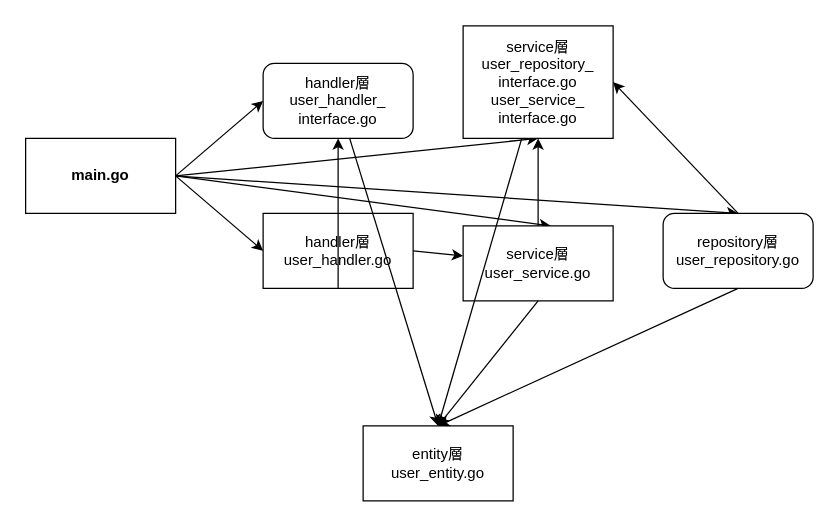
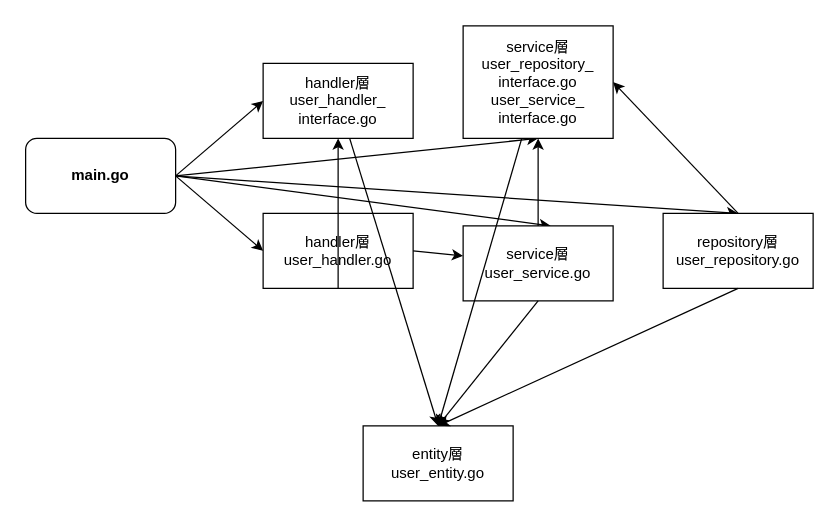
  <mxCell id="0" />
  <mxCell id="1" parent="0" />
  <mxCell id="2" style="edgeStyle=none;html=1;entryX=0.5;entryY=1;entryDx=0;entryDy=0;exitX=1;exitY=0.5;exitDx=0;exitDy=0;" edge="1" parent="1" source="5" target="19"><mxGeometry relative="1" as="geometry" /></mxCell>
  <mxCell id="3" style="edgeStyle=none;html=1;entryX=0.5;entryY=0;entryDx=0;entryDy=0;exitX=0.99;exitY=0.499;exitDx=0;exitDy=0;exitPerimeter=0;" edge="1" parent="1" source="5" target="11"><mxGeometry relative="1" as="geometry" /></mxCell>
  <mxCell id="4" style="edgeStyle=none;html=1;entryX=0.583;entryY=0;entryDx=0;entryDy=0;entryPerimeter=0;exitX=1;exitY=0.5;exitDx=0;exitDy=0;" edge="1" parent="1" source="5" target="9"><mxGeometry relative="1" as="geometry" /></mxCell>
- <mxCell id="5" value="main.go" style="rounded=0;whiteSpace=wrap;html=1;fontStyle=1" parent="1" vertex="1"><mxGeometry x="20" y="110" width="120" height="60" as="geometry" /></mxCell>
+ <mxCell id="5" value="main.go" style="whiteSpace=wrap;html=1;fontStyle=1;rounded=1;" parent="1" vertex="1"><mxGeometry x="20" y="110" width="120" height="60" as="geometry" /></mxCell>
  <mxCell id="6" style="edgeStyle=none;html=1;exitX=1;exitY=0.5;exitDx=0;exitDy=0;entryX=0;entryY=0.5;entryDx=0;entryDy=0;" edge="1" parent="1" source="5" target="21"><mxGeometry relative="1" as="geometry"><Array as="points" /></mxGeometry></mxCell>
  <mxCell id="7" value="handler層&lt;br&gt;user_handler.go" style="rounded=0;whiteSpace=wrap;html=1;" parent="1" vertex="1"><mxGeometry x="210" y="170" width="120" height="60" as="geometry" /></mxCell>
  <mxCell id="8" style="edgeStyle=none;html=1;entryX=0.5;entryY=1;entryDx=0;entryDy=0;" parent="1" source="9" target="19" edge="1"><mxGeometry relative="1" as="geometry" /></mxCell>
  <mxCell id="9" value="service層&lt;br&gt;user_service.go" style="rounded=0;whiteSpace=wrap;html=1;" parent="1" vertex="1"><mxGeometry x="370" y="180" width="120" height="60" as="geometry" /></mxCell>
  <mxCell id="10" style="edgeStyle=none;html=1;entryX=1;entryY=0.5;entryDx=0;entryDy=0;exitX=0.5;exitY=0;exitDx=0;exitDy=0;" parent="1" source="11" target="19" edge="1"><mxGeometry relative="1" as="geometry" /></mxCell>
- <mxCell id="11" value="repository層&lt;br&gt;user_repository.go" style="whiteSpace=wrap;html=1;rounded=1;" parent="1" vertex="1"><mxGeometry x="530" y="170" width="120" height="60" as="geometry" /></mxCell>
+ <mxCell id="11" value="repository層&lt;br&gt;user_repository.go" style="rounded=0;whiteSpace=wrap;html=1;" parent="1" vertex="1"><mxGeometry x="530" y="170" width="120" height="60" as="geometry" /></mxCell>
  <mxCell id="12" value="entity層&lt;br&gt;user_entity.go" style="rounded=0;whiteSpace=wrap;html=1;" parent="1" vertex="1"><mxGeometry x="290" y="340" width="120" height="60" as="geometry" /></mxCell>
  <mxCell id="13" value="" style="endArrow=classic;html=1;exitX=1;exitY=0.5;exitDx=0;exitDy=0;entryX=0;entryY=0.5;entryDx=0;entryDy=0;" parent="1" source="5" target="7" edge="1"><mxGeometry width="50" height="50" relative="1" as="geometry"><mxPoint x="400" y="200" as="sourcePoint" /><mxPoint x="450" y="150" as="targetPoint" /></mxGeometry></mxCell>
  <mxCell id="14" value="" style="endArrow=classic;html=1;" parent="1" target="9" edge="1"><mxGeometry width="50" height="50" relative="1" as="geometry"><mxPoint x="330" y="200" as="sourcePoint" /><mxPoint x="220" y="210" as="targetPoint" /></mxGeometry></mxCell>
  <mxCell id="15" value="" style="endArrow=classic;html=1;entryX=0.5;entryY=0;entryDx=0;entryDy=0;exitX=0.5;exitY=1;exitDx=0;exitDy=0;" parent="1" source="11" target="12" edge="1"><mxGeometry width="50" height="50" relative="1" as="geometry"><mxPoint x="500" y="210" as="sourcePoint" /><mxPoint x="540" y="210" as="targetPoint" /></mxGeometry></mxCell>
  <mxCell id="16" value="" style="endArrow=classic;html=1;entryX=0.5;entryY=0;entryDx=0;entryDy=0;exitX=0.5;exitY=1;exitDx=0;exitDy=0;" parent="1" source="9" target="12" edge="1"><mxGeometry width="50" height="50" relative="1" as="geometry"><mxPoint x="600" y="240" as="sourcePoint" /><mxPoint x="360" y="300" as="targetPoint" /></mxGeometry></mxCell>
  <mxCell id="17" value="" style="endArrow=classic;html=1;exitX=0.5;exitY=1;exitDx=0;exitDy=0;" parent="1" source="7" edge="1" target="21"><mxGeometry width="50" height="50" relative="1" as="geometry"><mxPoint x="610" y="250" as="sourcePoint" /><mxPoint x="350" y="290" as="targetPoint" /></mxGeometry></mxCell>
  <mxCell id="18" style="edgeStyle=none;html=1;" edge="1" parent="1" source="19"><mxGeometry relative="1" as="geometry"><mxPoint x="350" y="340" as="targetPoint" /></mxGeometry></mxCell>
  <mxCell id="19" value="service層&lt;br&gt;user_repository_&lt;br&gt;interface.go&lt;br&gt;user_service_&lt;br&gt;interface.go" style="rounded=0;whiteSpace=wrap;html=1;" parent="1" vertex="1"><mxGeometry x="370" y="20" width="120" height="90" as="geometry" /></mxCell>
  <mxCell id="20" style="edgeStyle=none;html=1;entryX=0.5;entryY=0;entryDx=0;entryDy=0;" edge="1" parent="1" source="21" target="12"><mxGeometry relative="1" as="geometry" /></mxCell>
- <mxCell id="21" value="handler層&lt;br&gt;user_handler_&lt;br&gt;interface.go" style="whiteSpace=wrap;html=1;rounded=1;" vertex="1" parent="1"><mxGeometry x="210" y="50" width="120" height="60" as="geometry" /></mxCell>
+ <mxCell id="21" value="handler層&lt;br&gt;user_handler_&lt;br&gt;interface.go" style="rounded=0;whiteSpace=wrap;html=1;" vertex="1" parent="1"><mxGeometry x="210" y="50" width="120" height="60" as="geometry" /></mxCell>
